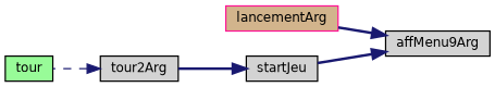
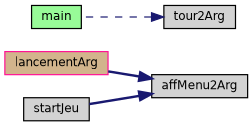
  digraph {
    rankdir=RL
    node [color=black fillcolor=lightgrey fontname=Helvetica fontsize=10 shape=record style=filled]
    edge [color=midnightblue dir=back fontname=Helvetica fontsize=10 labelfontname=Helvetica labelfontsize=10 style=bold]
-   n1 [fontcolor=black height=0.2 label=affMenu9Arg width=0.4]
+   n1 [fontcolor=black height=0.2 label=affMenu2Arg width=0.4]
    n2 [color=deeppink fillcolor=tan height=0.2 label=lancementArg width=0.4]
    n3 [height=0.2 label=startJeu width=0.4]
    n4 [height=0.2 label=tour2Arg width=0.4]
-   n5 [fillcolor=palegreen height=0.2 label=tour width=0.4]
+   n5 [fillcolor=palegreen height=0.2 label=main width=0.4]
    n1 -> n2
    n1 -> n3
-   n3 -> n4
    n4 -> n5 [style=dashed]
  }
